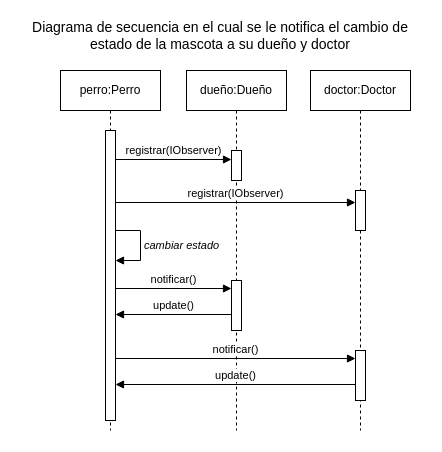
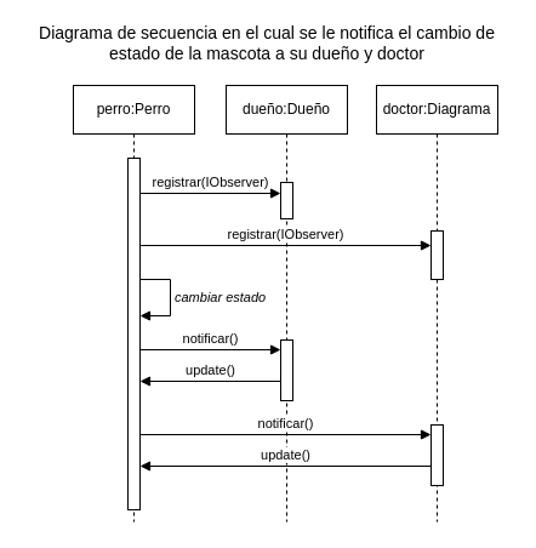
  <mxCell id="0" />
  <mxCell id="1" parent="0" />
  <mxCell id="2" value="&lt;font style=&quot;font-size: 14px;&quot;&gt;Diagrama de secuencia en el cual se le notifica el cambio de estado de la mascota a su dueño y doctor&lt;/font&gt;" style="text;html=1;align=center;verticalAlign=middle;whiteSpace=wrap;rounded=0;" vertex="1" parent="1"><mxGeometry x="20" y="20" width="400" height="30" as="geometry" /></mxCell>
  <mxCell id="3" value="perro:Perro" style="shape=umlLifeline;perimeter=lifelinePerimeter;whiteSpace=wrap;html=1;container=1;dropTarget=0;collapsible=0;recursiveResize=0;outlineConnect=0;portConstraint=eastwest;newEdgeStyle={&quot;curved&quot;:0,&quot;rounded&quot;:0};" vertex="1" parent="1"><mxGeometry x="60" y="70" width="100" height="360" as="geometry" /></mxCell>
  <mxCell id="4" value="" style="html=1;points=[[0,0,0,0,5],[0,1,0,0,-5],[1,0,0,0,5],[1,1,0,0,-5]];perimeter=orthogonalPerimeter;outlineConnect=0;targetShapes=umlLifeline;portConstraint=eastwest;newEdgeStyle={&quot;curved&quot;:0,&quot;rounded&quot;:0};" vertex="1" parent="3"><mxGeometry x="45" y="60" width="10" height="290" as="geometry" /></mxCell>
  <mxCell id="5" value="&lt;i&gt;cambiar estado&lt;/i&gt;" style="html=1;align=left;spacingLeft=2;endArrow=block;rounded=0;edgeStyle=orthogonalEdgeStyle;curved=0;rounded=0;" edge="1" target="4" parent="3" source="4"><mxGeometry relative="1" as="geometry"><mxPoint x="60" y="160" as="sourcePoint" /><Array as="points"><mxPoint x="80" y="160" /><mxPoint x="80" y="190" /></Array><mxPoint x="65" y="190" as="targetPoint" /></mxGeometry></mxCell>
  <mxCell id="6" value="dueño:Dueño" style="shape=umlLifeline;perimeter=lifelinePerimeter;whiteSpace=wrap;html=1;container=1;dropTarget=0;collapsible=0;recursiveResize=0;outlineConnect=0;portConstraint=eastwest;newEdgeStyle={&quot;curved&quot;:0,&quot;rounded&quot;:0};size=40;" vertex="1" parent="1"><mxGeometry x="186" y="70" width="100" height="360" as="geometry" /></mxCell>
  <mxCell id="7" value="" style="html=1;points=[[0,0,0,0,5],[0,1,0,0,-5],[1,0,0,0,5],[1,1,0,0,-5]];perimeter=orthogonalPerimeter;outlineConnect=0;targetShapes=umlLifeline;portConstraint=eastwest;newEdgeStyle={&quot;curved&quot;:0,&quot;rounded&quot;:0};" vertex="1" parent="6"><mxGeometry x="45" y="80" width="10" height="30" as="geometry" /></mxCell>
  <mxCell id="8" value="" style="html=1;points=[[0,0,0,0,5],[0,1,0,0,-5],[1,0,0,0,5],[1,1,0,0,-5]];perimeter=orthogonalPerimeter;outlineConnect=0;targetShapes=umlLifeline;portConstraint=eastwest;newEdgeStyle={&quot;curved&quot;:0,&quot;rounded&quot;:0};" vertex="1" parent="6"><mxGeometry x="45" y="210" width="10" height="50" as="geometry" /></mxCell>
- <mxCell id="9" value="doctor:Doctor" style="shape=umlLifeline;perimeter=lifelinePerimeter;whiteSpace=wrap;html=1;container=1;dropTarget=0;collapsible=0;recursiveResize=0;outlineConnect=0;portConstraint=eastwest;newEdgeStyle={&quot;curved&quot;:0,&quot;rounded&quot;:0};size=40;" vertex="1" parent="1"><mxGeometry x="310" y="70" width="100" height="360" as="geometry" /></mxCell>
+ <mxCell id="9" value="doctor:Diagrama" style="shape=umlLifeline;perimeter=lifelinePerimeter;whiteSpace=wrap;html=1;container=1;dropTarget=0;collapsible=0;recursiveResize=0;outlineConnect=0;portConstraint=eastwest;newEdgeStyle={&quot;curved&quot;:0,&quot;rounded&quot;:0};size=40;" vertex="1" parent="1"><mxGeometry x="310" y="70" width="100" height="360" as="geometry" /></mxCell>
  <mxCell id="10" value="" style="html=1;points=[[0,0,0,0,5],[0,1,0,0,-5],[1,0,0,0,5],[1,1,0,0,-5]];perimeter=orthogonalPerimeter;outlineConnect=0;targetShapes=umlLifeline;portConstraint=eastwest;newEdgeStyle={&quot;curved&quot;:0,&quot;rounded&quot;:0};" vertex="1" parent="9"><mxGeometry x="45" y="120" width="10" height="40" as="geometry" /></mxCell>
  <mxCell id="11" value="" style="html=1;points=[[0,0,0,0,5],[0,1,0,0,-5],[1,0,0,0,5],[1,1,0,0,-5]];perimeter=orthogonalPerimeter;outlineConnect=0;targetShapes=umlLifeline;portConstraint=eastwest;newEdgeStyle={&quot;curved&quot;:0,&quot;rounded&quot;:0};" vertex="1" parent="9"><mxGeometry x="45" y="280" width="10" height="50" as="geometry" /></mxCell>
  <mxCell id="12" value="notificar()" style="html=1;verticalAlign=bottom;endArrow=block;curved=0;rounded=0;" edge="1" parent="9" source="4"><mxGeometry width="80" relative="1" as="geometry"><mxPoint x="-71" y="288" as="sourcePoint" /><mxPoint x="45" y="288" as="targetPoint" /></mxGeometry></mxCell>
  <mxCell id="13" value="update()" style="html=1;verticalAlign=bottom;endArrow=block;curved=0;rounded=0;" edge="1" parent="9" target="4"><mxGeometry width="80" relative="1" as="geometry"><mxPoint x="45" y="314" as="sourcePoint" /><mxPoint x="-71" y="314" as="targetPoint" /></mxGeometry></mxCell>
  <mxCell id="14" value="registrar(IObserver)" style="html=1;verticalAlign=bottom;endArrow=block;curved=0;rounded=0;" edge="1" parent="1" target="7"><mxGeometry width="80" relative="1" as="geometry"><mxPoint x="115" y="159" as="sourcePoint" /><mxPoint x="225" y="159" as="targetPoint" /></mxGeometry></mxCell>
  <mxCell id="15" value="registrar(IObserver)" style="html=1;verticalAlign=bottom;endArrow=block;curved=0;rounded=0;" edge="1" parent="1"><mxGeometry width="80" relative="1" as="geometry"><mxPoint x="115" y="202" as="sourcePoint" /><mxPoint x="355" y="202" as="targetPoint" /></mxGeometry></mxCell>
  <mxCell id="16" value="notificar()" style="html=1;verticalAlign=bottom;endArrow=block;curved=0;rounded=0;" edge="1" parent="1"><mxGeometry width="80" relative="1" as="geometry"><mxPoint x="115" y="288" as="sourcePoint" /><mxPoint x="231" y="288" as="targetPoint" /></mxGeometry></mxCell>
  <mxCell id="17" value="update()" style="html=1;verticalAlign=bottom;endArrow=block;curved=0;rounded=0;" edge="1" parent="1"><mxGeometry width="80" relative="1" as="geometry"><mxPoint x="231" y="314" as="sourcePoint" /><mxPoint x="115" y="314" as="targetPoint" /></mxGeometry></mxCell>
